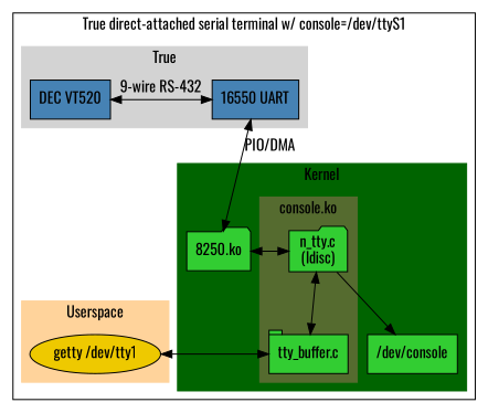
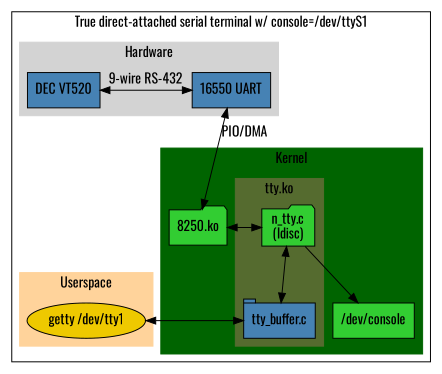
  digraph {
    fontname=Oswald
    newrank=true
    node [fillcolor=limegreen fontname=Oswald shape=box style=filled]
    edge [dir=both fontname=Oswald]
-   n1 [label="tty_buffer.c" shape=tab]
+   n1 [fillcolor=steelblue label="tty_buffer.c" shape=tab]
    n2 [label="/dev/console"]
    n3 [fillcolor=gold2 label="getty /dev/tty1" shape=ellipse]
    n4 [fillcolor=steelblue label="DEC VT520"]
    n5 [fillcolor=steelblue label="16550 UART"]
    n6 [label="n_tty.c\n(ldisc)" shape=folder]
    n7 [label="8250.ko" shape=folder]
    subgraph sub_1 {
      rank=same
      n1
      n2
      n3
    }
    subgraph cluster_2 {
      label="True direct-attached serial terminal w/ console=/dev/ttyS1"
      subgraph cluster_3 {
        color=lightgrey
-       label=True
+       label=Hardware
        style=filled
        subgraph sub_4 {
          color=lightgrey
          label=Hardware
          rank=same
          style=filled
          n4
          n5
        }
      }
      subgraph cluster_5 {
        color=darkgreen
        label=Kernel
        style=filled
        subgraph sub_6 {
          color=darkgreen
          label=Kernel
          rank=same
          style=filled
          n6
          n7
        }
        subgraph sub_7 {
          color=darkgreen
          label=Kernel
          rank=same
          style=filled
          n1
          n2
        }
        subgraph cluster_8 {
          color=darkolivegreen
-         label="console.ko"
+         label="tty.ko"
          shape=folder
          style=filled
          n1
          n6
        }
      }
      subgraph cluster_9 {
        color=burlywood1
        label=Userspace
        style=filled
        n3
      }
    }
    n1 -> n3
    n4 -> n5 [label="9-wire RS-432" labelloc=b]
    n5 -> n7 [label="PIO/DMA"]
    n6 -> n1
    n6 -> n2 [dir=""]
    n7 -> n6
  }
